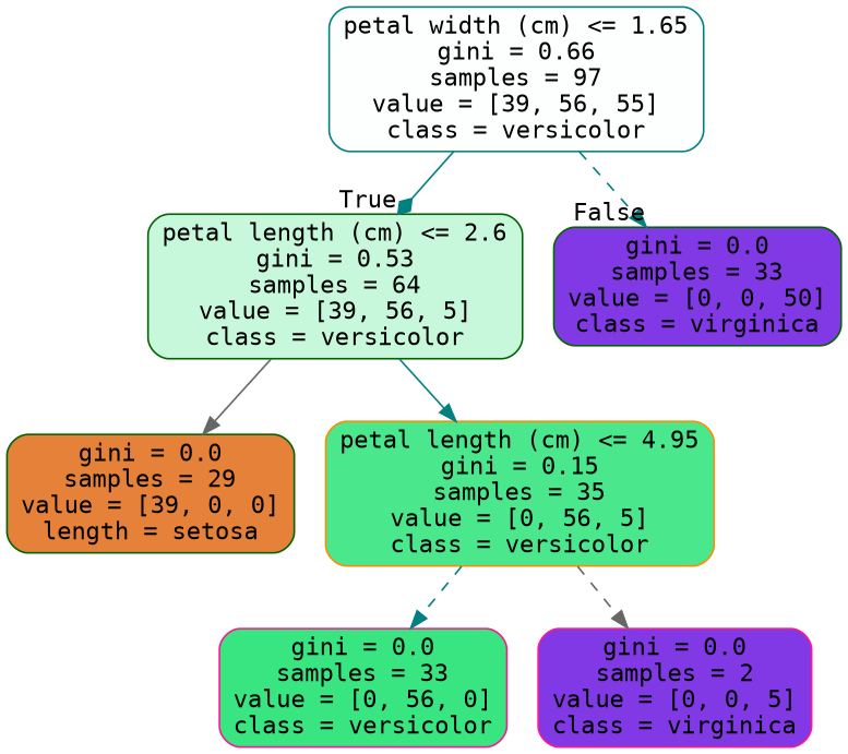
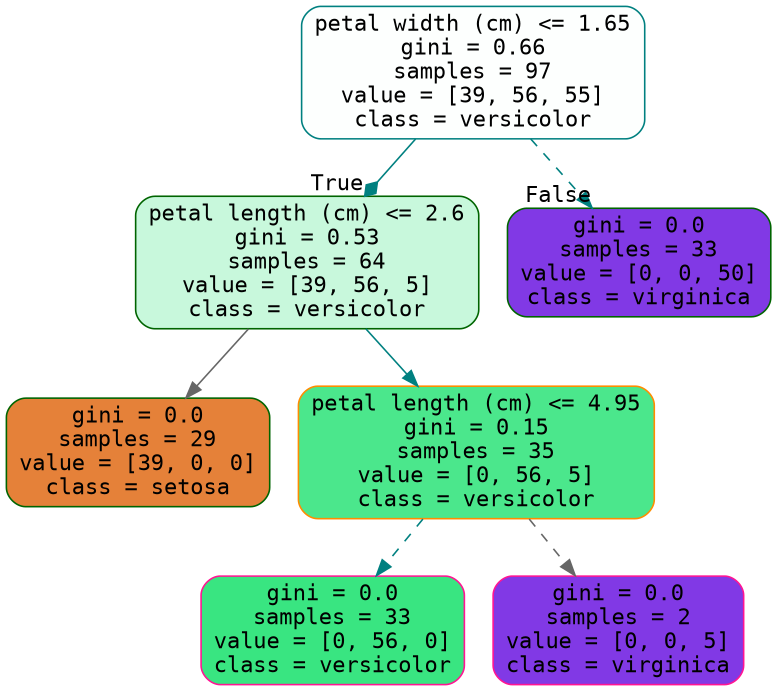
  digraph {
    fontname="DejaVu Sans Mono"
    node [color=darkgreen fillcolor="#8139e5" fontname="DejaVu Sans Mono" shape=box style="filled, rounded"]
    edge [fontname="DejaVu Sans Mono" color=teal style=solid arrowhead=normal]
    n1 [color=teal fillcolor="#fdfffe" label="petal width (cm) <= 1.65\ngini = 0.66\nsamples = 97\nvalue = [39, 56, 55]\nclass = versicolor"]
    n2 [fillcolor="#c8f8dc" label="petal length (cm) <= 2.6\ngini = 0.53\nsamples = 64\nvalue = [39, 56, 5]\nclass = versicolor"]
    n3 [label="gini = 0.0\nsamples = 33\nvalue = [0, 0, 50]\nclass = virginica"]
-   n4 [fillcolor="#e58139" label="gini = 0.0\nsamples = 29\nvalue = [39, 0, 0]\nlength = setosa"]
+   n4 [fillcolor="#e58139" label="gini = 0.0\nsamples = 29\nvalue = [39, 0, 0]\nclass = setosa"]
    n5 [color=darkorange fillcolor="#4be78c" label="petal length (cm) <= 4.95\ngini = 0.15\nsamples = 35\nvalue = [0, 56, 5]\nclass = versicolor"]
    n6 [color=deeppink fillcolor="#39e581" label="gini = 0.0\nsamples = 33\nvalue = [0, 56, 0]\nclass = versicolor"]
    n7 [color=deeppink label="gini = 0.0\nsamples = 2\nvalue = [0, 0, 5]\nclass = virginica"]
    n1 -> n2 [headlabel=True labelangle=45 labeldistance=2.5 arrowhead=diamond]
    n1 -> n3 [headlabel=False labelangle=-45 labeldistance=2.5 style=dashed]
    n2 -> n4 [color=gray40]
    n2 -> n5
    n5 -> n6 [style=dashed]
    n5 -> n7 [color=gray40 style=dashed]
  }
